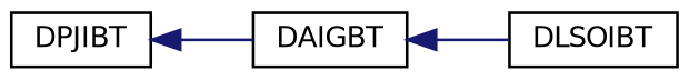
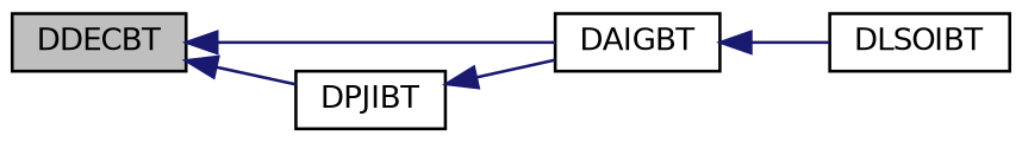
  digraph {
    rankdir=LR
    node [color=black fillcolor=white fontname=Helvetica fontsize=10 shape=record style=filled]
    edge [color=midnightblue dir=back fontname=Helvetica fontsize=10 labelfontname=Helvetica labelfontsize=10 style=solid]
+   n1 [fillcolor=grey75 fontcolor=black height=0.2 label=DDECBT width=0.4]
    n2 [height=0.2 label=DAIGBT width=0.4]
    n3 [height=0.2 label=DPJIBT width=0.4]
    n4 [height=0.2 label=DLSOIBT width=0.4]
+   n1 -> n2
+   n1 -> n3
    n2 -> n4
    n3 -> n2
  }
